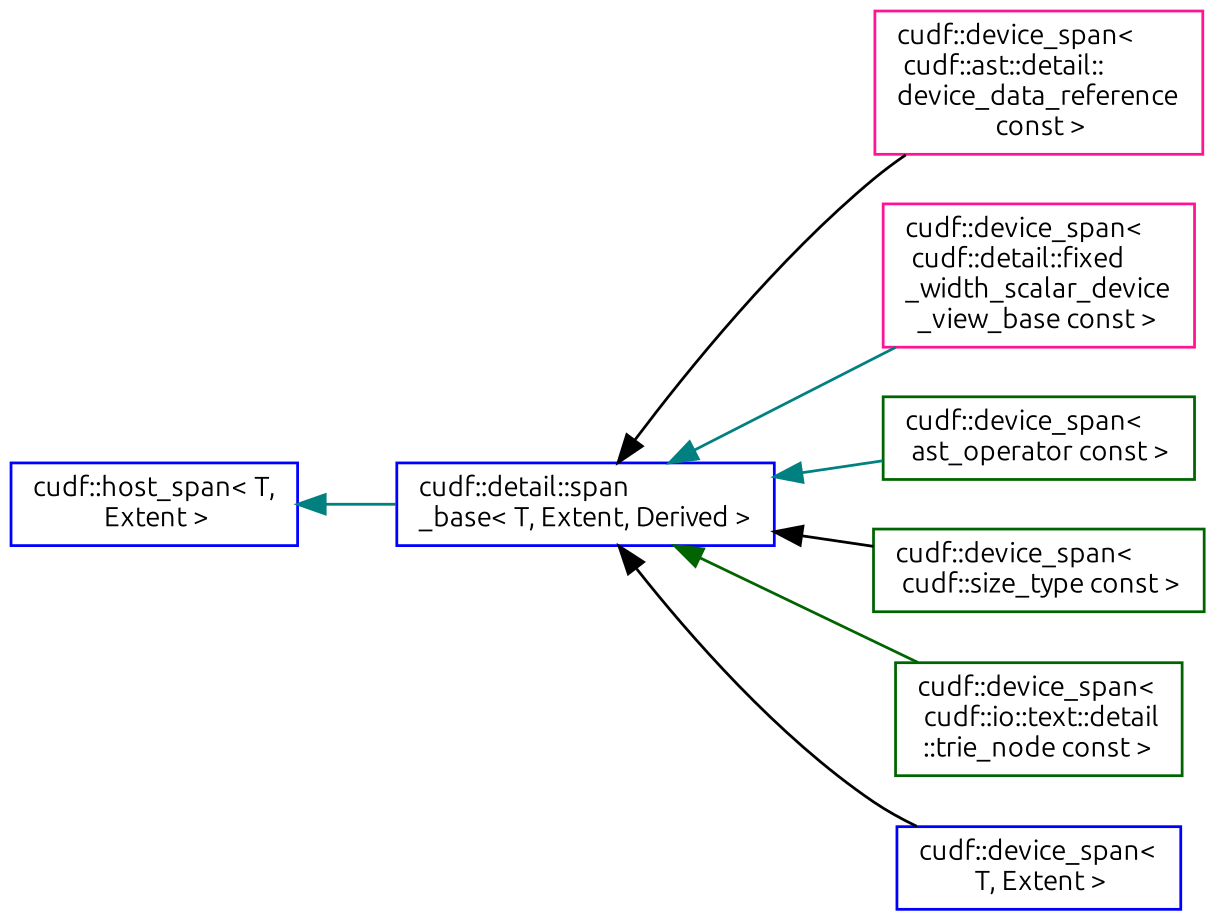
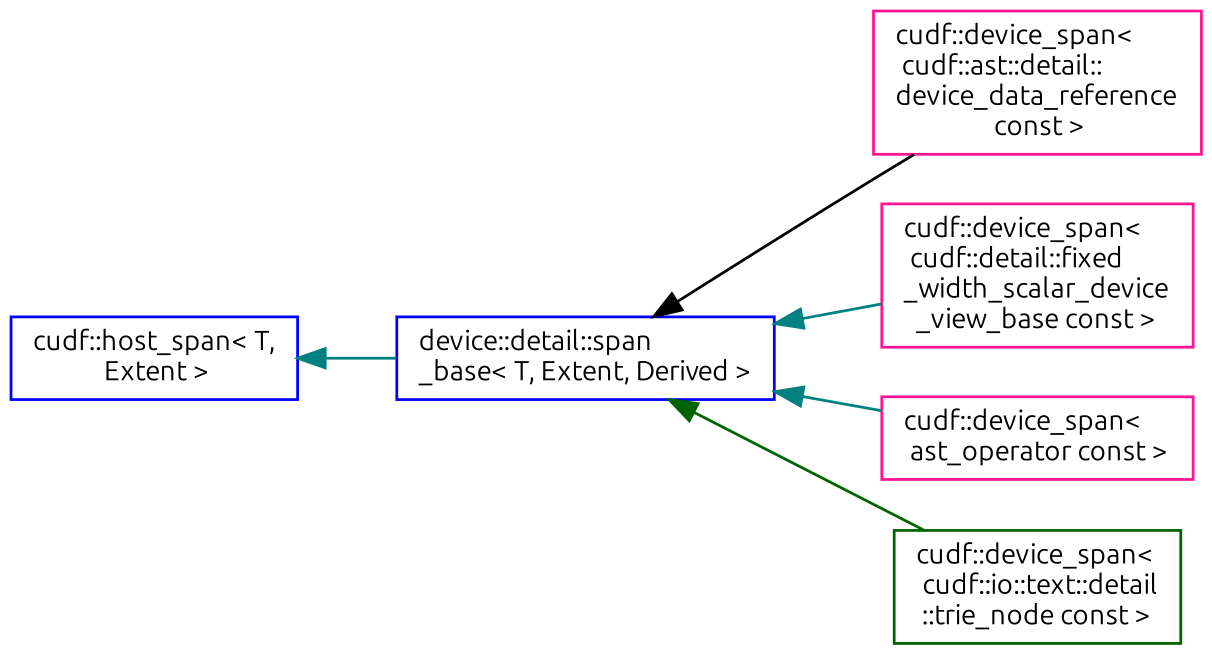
  digraph {
    fontname=Ubuntu
    rankdir=LR
    node [color=blue fillcolor=white fontname=Ubuntu fontsize=10 shape=box style=filled]
    edge [color=black dir=back fontname=Ubuntu fontsize=10 labelfontname=Helvetica labelfontsize=10 style=solid]
-   n1 [height=0.2 label="cudf::detail::span\l_base\< T, Extent, Derived \>" width=0.4]
+   n1 [height=0.2 label="device::detail::span\l_base\< T, Extent, Derived \>" width=0.4]
    n2 [color=deeppink height=0.2 label="cudf::device_span\<\l cudf::ast::detail::\ldevice_data_reference\l const \>" width=0.4]
    n3 [color=deeppink height=0.2 label="cudf::device_span\<\l cudf::detail::fixed\l_width_scalar_device\l_view_base const \>" width=0.4]
-   n4 [color=darkgreen height=0.2 label="cudf::device_span\<\l ast_operator const \>" width=0.4]
-   n5 [color=darkgreen height=0.2 label="cudf::device_span\<\l cudf::size_type const \>" width=0.4]
+   n4 [color=deeppink height=0.2 label="cudf::device_span\<\l ast_operator const \>" width=0.4]
    n6 [color=darkgreen height=0.2 label="cudf::device_span\<\l cudf::io::text::detail\l::trie_node const \>" width=0.4]
-   n7 [height=0.2 label="cudf::device_span\<\l T, Extent \>" width=0.4]
    n8 [height=0.2 label="cudf::host_span\< T,\l Extent \>" width=0.4]
    n1 -> n2
    n1 -> n3 [color=teal]
    n1 -> n4 [color=teal]
-   n1 -> n5
    n1 -> n6 [color=darkgreen]
-   n1 -> n7
    n8 -> n1 [color=teal]
  }
